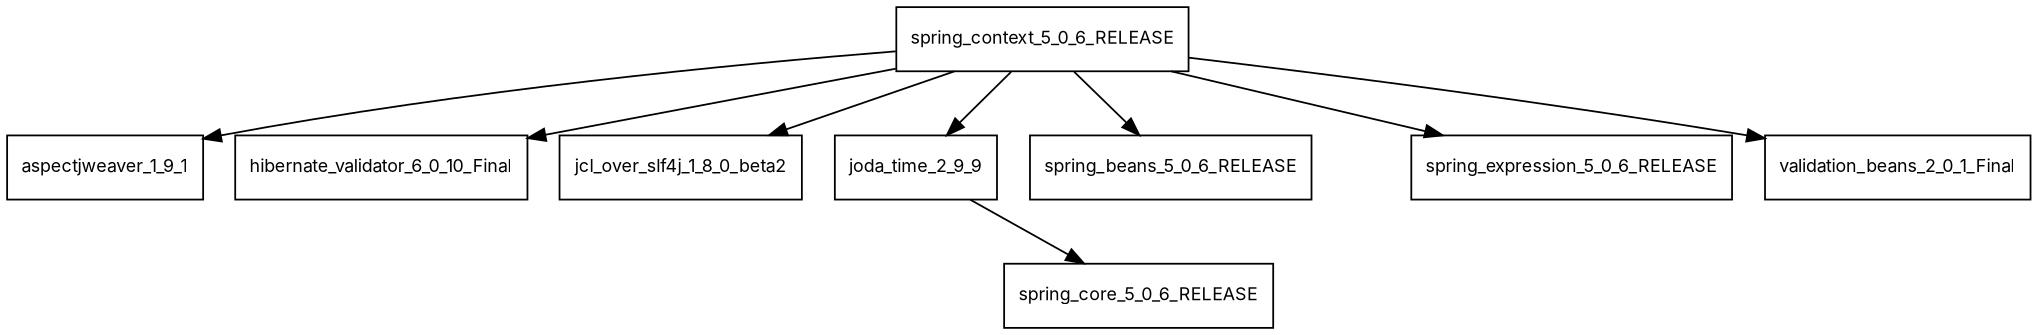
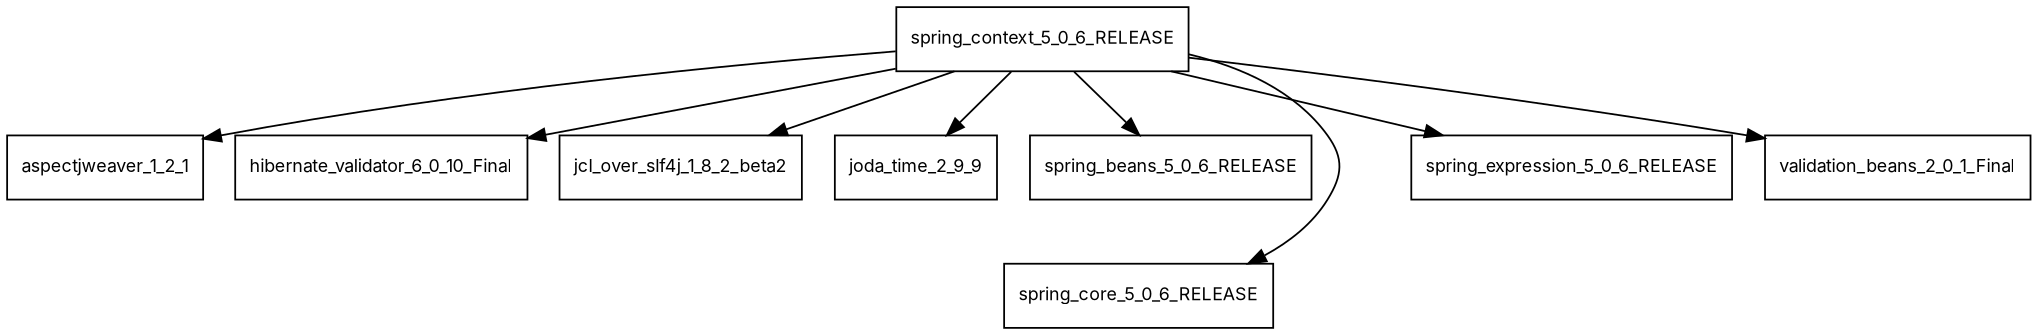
  digraph {
    fontname=Inter
    node [fontname=Inter fontsize=10.0 shape=box]
    edge [fontname=Inter]
    spring_context_5_0_6_RELEASE
-   aspectjweaver_1_9_1
+   aspectjweaver_1_9_1 [label=aspectjweaver_1_2_1]
    hibernate_validator_6_0_10_Final
-   jcl_over_slf4j_1_8_0_beta2
+   jcl_over_slf4j_1_8_0_beta2 [label=jcl_over_slf4j_1_8_2_beta2]
    joda_time_2_9_9
    spring_beans_5_0_6_RELEASE
    spring_core_5_0_6_RELEASE
    spring_expression_5_0_6_RELEASE
    n9 [label=validation_beans_2_0_1_Final]
    spring_context_5_0_6_RELEASE -> aspectjweaver_1_9_1
    spring_context_5_0_6_RELEASE -> hibernate_validator_6_0_10_Final
    spring_context_5_0_6_RELEASE -> jcl_over_slf4j_1_8_0_beta2
    spring_context_5_0_6_RELEASE -> joda_time_2_9_9
    spring_context_5_0_6_RELEASE -> spring_beans_5_0_6_RELEASE
-   joda_time_2_9_9 -> spring_core_5_0_6_RELEASE
+   spring_context_5_0_6_RELEASE -> spring_core_5_0_6_RELEASE
    spring_context_5_0_6_RELEASE -> spring_expression_5_0_6_RELEASE
    spring_context_5_0_6_RELEASE -> n9
  }
